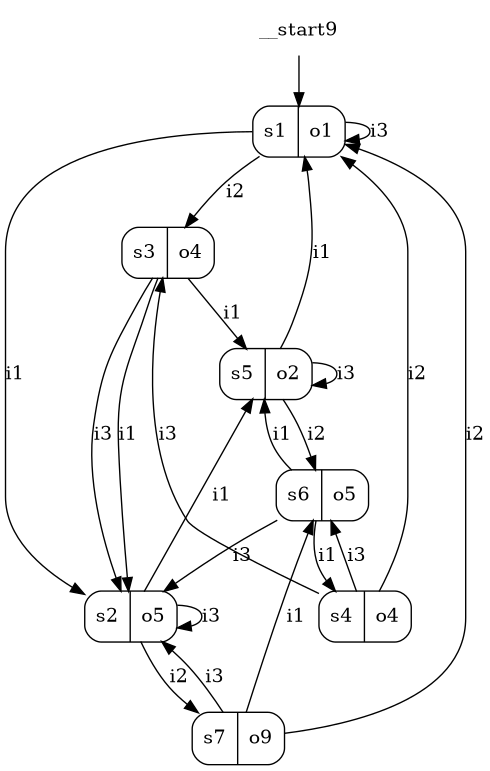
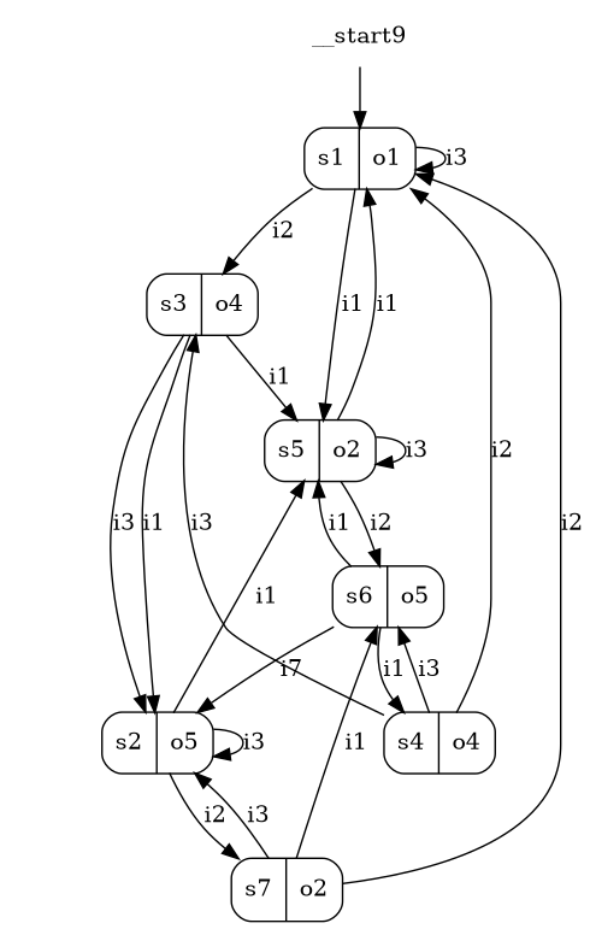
  digraph {
    node [shape=record style=rounded]
    n1 [label="s1|o1"]
    n2 [label="s3|o4"]
    n3 [label="s5|o2"]
    n4 [label="s2|o5"]
    n5 [label="s6|o5"]
-   n6 [label="s7|o9"]
+   n6 [label="s7|o2"]
    n7 [label="s4|o4"]
    n8 [label=__start9 shape=none style=""]
    n1 -> n1 [label=i3]
    n1 -> n2 [label=i2]
-   n1 -> n4 [label=i1]
+   n1 -> n3 [label=i1]
    n2 -> n3 [label=i1]
    n2 -> n4 [label=i1]
    n2 -> n4 [label=i3]
    n3 -> n1 [label=i1]
    n3 -> n3 [label=i3]
    n3 -> n5 [label=i2]
    n4 -> n3 [label=i1]
    n4 -> n4 [label=i3]
    n4 -> n6 [label=i2]
    n5 -> n3 [label=i1]
-   n5 -> n4 [label=i3]
+   n5 -> n4 [label=i7]
    n5 -> n7 [label=i1]
    n6 -> n1 [label=i2]
    n6 -> n4 [label=i3]
    n6 -> n5 [label=i1]
    n7 -> n1 [label=i2]
    n7 -> n2 [label=i3]
    n7 -> n5 [label=i3]
    n8 -> n1
  }
